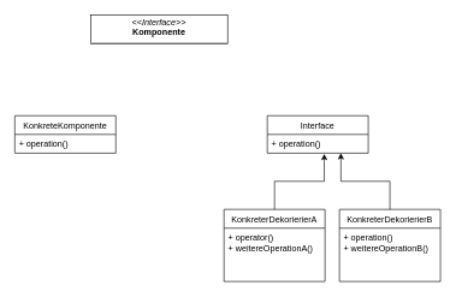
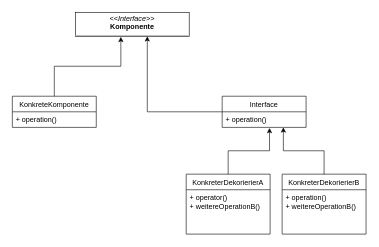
  <mxCell id="0" />
  <mxCell id="1" parent="0" />
  <mxCell id="2" value="&lt;p style=&quot;margin: 0px ; margin-top: 4px ; text-align: center&quot;&gt;&lt;i&gt;&amp;lt;&amp;lt;Interface&amp;gt;&amp;gt;&lt;/i&gt;&lt;br&gt;&lt;b&gt;Komponente&lt;/b&gt;&lt;/p&gt;&lt;hr size=&quot;1&quot;&gt;&lt;p style=&quot;margin: 0px ; margin-left: 4px&quot;&gt;&lt;br&gt;&lt;/p&gt;&lt;hr size=&quot;1&quot;&gt;&lt;p style=&quot;margin: 0px ; margin-left: 4px&quot;&gt;&lt;br&gt;&lt;/p&gt;" style="verticalAlign=top;align=left;overflow=fill;fontSize=12;fontFamily=Helvetica;html=1;" vertex="1" parent="1"><mxGeometry x="125" y="20" width="190" height="40" as="geometry" /></mxCell>
+ <mxCell id="3" style="edgeStyle=orthogonalEdgeStyle;rounded=0;orthogonalLoop=1;jettySize=auto;html=1;entryX=0.4;entryY=1.025;entryDx=0;entryDy=0;entryPerimeter=0;" edge="1" parent="1" source="4" target="2"><mxGeometry relative="1" as="geometry" /></mxCell>
  <mxCell id="4" value="KonkreteKomponente" style="swimlane;fontStyle=0;childLayout=stackLayout;horizontal=1;startSize=26;fillColor=none;horizontalStack=0;resizeParent=1;resizeParentMax=0;resizeLast=0;collapsible=1;marginBottom=0;" vertex="1" parent="1"><mxGeometry x="20" y="160" width="140" height="52" as="geometry" /></mxCell>
  <mxCell id="5" value="+ operation()" style="text;strokeColor=none;fillColor=none;align=left;verticalAlign=top;spacingLeft=4;spacingRight=4;overflow=hidden;rotatable=0;points=[[0,0.5],[1,0.5]];portConstraint=eastwest;" vertex="1" parent="4"><mxGeometry y="26" width="140" height="26" as="geometry" /></mxCell>
+ <mxCell id="6" style="edgeStyle=orthogonalEdgeStyle;rounded=0;orthogonalLoop=1;jettySize=auto;html=1;entryX=0.632;entryY=1;entryDx=0;entryDy=0;entryPerimeter=0;" edge="1" parent="1" source="7" target="2"><mxGeometry relative="1" as="geometry" /></mxCell>
  <mxCell id="7" value="Interface" style="swimlane;fontStyle=0;childLayout=stackLayout;horizontal=1;startSize=26;fillColor=none;horizontalStack=0;resizeParent=1;resizeParentMax=0;resizeLast=0;collapsible=1;marginBottom=0;" vertex="1" parent="1"><mxGeometry x="370" y="160" width="140" height="52" as="geometry" /></mxCell>
  <mxCell id="8" value="+ operation()" style="text;strokeColor=none;fillColor=none;align=left;verticalAlign=top;spacingLeft=4;spacingRight=4;overflow=hidden;rotatable=0;points=[[0,0.5],[1,0.5]];portConstraint=eastwest;" vertex="1" parent="7"><mxGeometry y="26" width="140" height="26" as="geometry" /></mxCell>
  <mxCell id="9" style="edgeStyle=orthogonalEdgeStyle;rounded=0;orthogonalLoop=1;jettySize=auto;html=1;entryX=0.564;entryY=1.038;entryDx=0;entryDy=0;entryPerimeter=0;" edge="1" parent="1" source="10" target="8"><mxGeometry relative="1" as="geometry" /></mxCell>
  <mxCell id="10" value="KonkreterDekorierierA" style="swimlane;fontStyle=0;childLayout=stackLayout;horizontal=1;startSize=26;fillColor=none;horizontalStack=0;resizeParent=1;resizeParentMax=0;resizeLast=0;collapsible=1;marginBottom=0;" vertex="1" parent="1"><mxGeometry x="310" y="290" width="140" height="100" as="geometry" /></mxCell>
- <mxCell id="11" value="+ operator()&#10;+ weitereOperationA()" style="text;strokeColor=none;fillColor=none;align=left;verticalAlign=top;spacingLeft=4;spacingRight=4;overflow=hidden;rotatable=0;points=[[0,0.5],[1,0.5]];portConstraint=eastwest;" vertex="1" parent="10"><mxGeometry y="26" width="140" height="74" as="geometry" /></mxCell>
+ <mxCell id="11" value="+ operator()&#10;+ weitereOperationB()" style="text;strokeColor=none;fillColor=none;align=left;verticalAlign=top;spacingLeft=4;spacingRight=4;overflow=hidden;rotatable=0;points=[[0,0.5],[1,0.5]];portConstraint=eastwest;" vertex="1" parent="10"><mxGeometry y="26" width="140" height="74" as="geometry" /></mxCell>
  <mxCell id="12" style="edgeStyle=orthogonalEdgeStyle;rounded=0;orthogonalLoop=1;jettySize=auto;html=1;entryX=0.729;entryY=1;entryDx=0;entryDy=0;entryPerimeter=0;" edge="1" parent="1" source="13" target="8"><mxGeometry relative="1" as="geometry" /></mxCell>
  <mxCell id="13" value="KonkreterDekorierierB" style="swimlane;fontStyle=0;childLayout=stackLayout;horizontal=1;startSize=26;fillColor=none;horizontalStack=0;resizeParent=1;resizeParentMax=0;resizeLast=0;collapsible=1;marginBottom=0;" vertex="1" parent="1"><mxGeometry x="470" y="290" width="140" height="100" as="geometry" /></mxCell>
  <mxCell id="14" value="+ operation()&#10;+ weitereOperationB()" style="text;strokeColor=none;fillColor=none;align=left;verticalAlign=top;spacingLeft=4;spacingRight=4;overflow=hidden;rotatable=0;points=[[0,0.5],[1,0.5]];portConstraint=eastwest;" vertex="1" parent="13"><mxGeometry y="26" width="140" height="74" as="geometry" /></mxCell>
